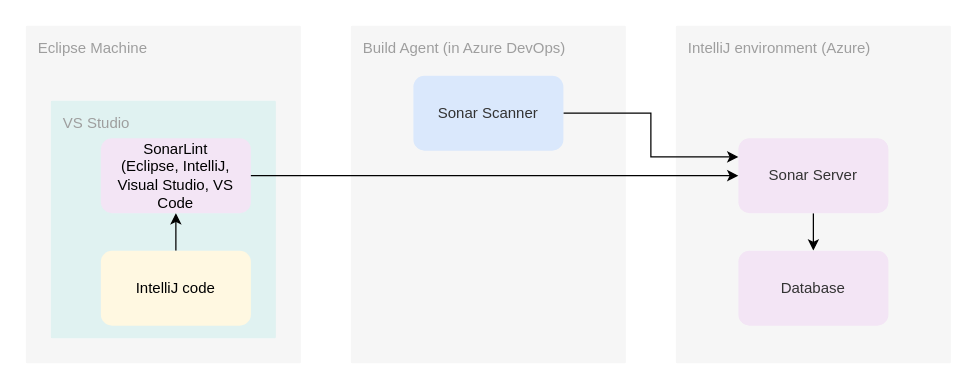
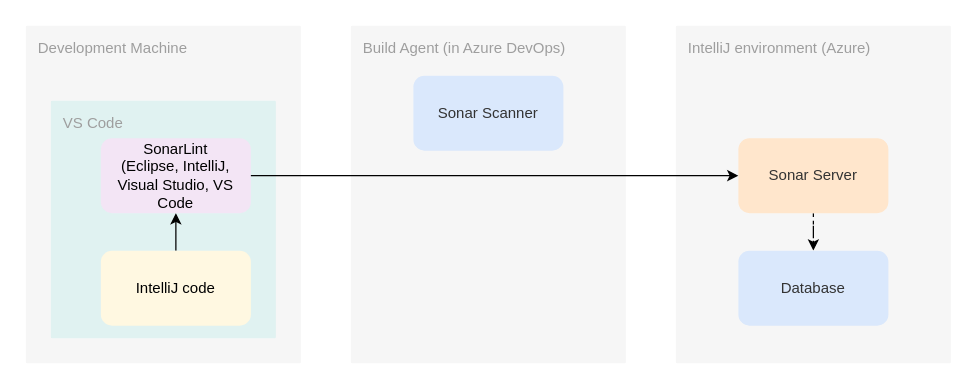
  <mxCell id="0" />
  <mxCell id="1" parent="0" />
- <mxCell id="2" value="Eclipse Machine" style="points=[[0,0,0],[0.25,0,0],[0.5,0,0],[0.75,0,0],[1,0,0],[1,0.25,0],[1,0.5,0],[1,0.75,0],[1,1,0],[0.75,1,0],[0.5,1,0],[0.25,1,0],[0,1,0],[0,0.75,0],[0,0.5,0],[0,0.25,0]];rounded=1;absoluteArcSize=1;arcSize=2;html=1;strokeColor=none;gradientColor=none;shadow=0;dashed=0;fontSize=12;fontColor=#9E9E9E;align=left;verticalAlign=top;spacing=10;spacingTop=-4;fillColor=#F6F6F6;" vertex="1" parent="1"><mxGeometry x="20" y="20" width="220" height="270" as="geometry" /></mxCell>
+ <mxCell id="2" value="Development Machine" style="points=[[0,0,0],[0.25,0,0],[0.5,0,0],[0.75,0,0],[1,0,0],[1,0.25,0],[1,0.5,0],[1,0.75,0],[1,1,0],[0.75,1,0],[0.5,1,0],[0.25,1,0],[0,1,0],[0,0.75,0],[0,0.5,0],[0,0.25,0]];rounded=1;absoluteArcSize=1;arcSize=2;html=1;strokeColor=none;gradientColor=none;shadow=0;dashed=0;fontSize=12;fontColor=#9E9E9E;align=left;verticalAlign=top;spacing=10;spacingTop=-4;fillColor=#F6F6F6;" vertex="1" parent="1"><mxGeometry x="20" y="20" width="220" height="270" as="geometry" /></mxCell>
  <mxCell id="3" value="Build Agent (in Azure DevOps)" style="points=[[0,0,0],[0.25,0,0],[0.5,0,0],[0.75,0,0],[1,0,0],[1,0.25,0],[1,0.5,0],[1,0.75,0],[1,1,0],[0.75,1,0],[0.5,1,0],[0.25,1,0],[0,1,0],[0,0.75,0],[0,0.5,0],[0,0.25,0]];rounded=1;absoluteArcSize=1;arcSize=2;html=1;strokeColor=none;gradientColor=none;shadow=0;dashed=0;fontSize=12;fontColor=#9E9E9E;align=left;verticalAlign=top;spacing=10;spacingTop=-4;fillColor=#F6F6F6;" vertex="1" parent="1"><mxGeometry x="280" y="20" width="220" height="270" as="geometry" /></mxCell>
  <mxCell id="4" value="IntelliJ environment (Azure)" style="points=[[0,0,0],[0.25,0,0],[0.5,0,0],[0.75,0,0],[1,0,0],[1,0.25,0],[1,0.5,0],[1,0.75,0],[1,1,0],[0.75,1,0],[0.5,1,0],[0.25,1,0],[0,1,0],[0,0.75,0],[0,0.5,0],[0,0.25,0]];rounded=1;absoluteArcSize=1;arcSize=2;html=1;strokeColor=none;gradientColor=none;shadow=0;dashed=0;fontSize=12;fontColor=#9E9E9E;align=left;verticalAlign=top;spacing=10;spacingTop=-4;fillColor=#F6F6F6;" vertex="1" parent="1"><mxGeometry x="540" y="20" width="220" height="270" as="geometry" /></mxCell>
- <mxCell id="5" value="" style="edgeStyle=orthogonalEdgeStyle;rounded=0;orthogonalLoop=1;jettySize=auto;html=1;" edge="1" parent="1" source="6" target="9"><mxGeometry relative="1" as="geometry" /></mxCell>
- <mxCell id="6" value="Sonar Server" style="rounded=1;whiteSpace=wrap;html=1;fillColor=#F3E5F5;strokeColor=none;fontColor=#333333;" vertex="1" parent="1"><mxGeometry x="590" y="110" width="120" height="60" as="geometry" /></mxCell>
- <mxCell id="7" style="edgeStyle=orthogonalEdgeStyle;rounded=0;orthogonalLoop=1;jettySize=auto;html=1;entryX=0;entryY=0.25;entryDx=0;entryDy=0;" edge="1" parent="1" source="8" target="6"><mxGeometry relative="1" as="geometry" /></mxCell>
+ <mxCell id="5" value="" style="edgeStyle=orthogonalEdgeStyle;rounded=0;orthogonalLoop=1;jettySize=auto;html=1;dashed=1;" edge="1" parent="1" source="6" target="9"><mxGeometry relative="1" as="geometry" /></mxCell>
+ <mxCell id="6" value="Sonar Server" style="rounded=1;whiteSpace=wrap;html=1;fillColor=#ffe6cc;strokeColor=none;fontColor=#333333;" vertex="1" parent="1"><mxGeometry x="590" y="110" width="120" height="60" as="geometry" /></mxCell>
  <mxCell id="8" value="Sonar Scanner" style="rounded=1;whiteSpace=wrap;html=1;fillColor=#dae8fc;strokeColor=none;fontColor=#333333;" vertex="1" parent="1"><mxGeometry x="330" y="60" width="120" height="60" as="geometry" /></mxCell>
- <mxCell id="9" value="Database" style="rounded=1;whiteSpace=wrap;html=1;fillColor=#F3E5F5;strokeColor=none;fontColor=#333333;" vertex="1" parent="1"><mxGeometry x="590" y="200" width="120" height="60" as="geometry" /></mxCell>
- <mxCell id="10" value="VS Studio" style="points=[[0,0,0],[0.25,0,0],[0.5,0,0],[0.75,0,0],[1,0,0],[1,0.25,0],[1,0.5,0],[1,0.75,0],[1,1,0],[0.75,1,0],[0.5,1,0],[0.25,1,0],[0,1,0],[0,0.75,0],[0,0.5,0],[0,0.25,0]];rounded=1;absoluteArcSize=1;arcSize=2;html=1;strokeColor=none;gradientColor=none;shadow=0;dashed=0;fontSize=12;fontColor=#9E9E9E;align=left;verticalAlign=top;spacing=10;spacingTop=-4;fillColor=#E0F2F1;" vertex="1" parent="1"><mxGeometry x="40" y="80" width="180" height="190" as="geometry" /></mxCell>
+ <mxCell id="9" value="Database" style="rounded=1;whiteSpace=wrap;html=1;fillColor=#dae8fc;strokeColor=none;fontColor=#333333;" vertex="1" parent="1"><mxGeometry x="590" y="200" width="120" height="60" as="geometry" /></mxCell>
+ <mxCell id="10" value="VS Code" style="points=[[0,0,0],[0.25,0,0],[0.5,0,0],[0.75,0,0],[1,0,0],[1,0.25,0],[1,0.5,0],[1,0.75,0],[1,1,0],[0.75,1,0],[0.5,1,0],[0.25,1,0],[0,1,0],[0,0.75,0],[0,0.5,0],[0,0.25,0]];rounded=1;absoluteArcSize=1;arcSize=2;html=1;strokeColor=none;gradientColor=none;shadow=0;dashed=0;fontSize=12;fontColor=#9E9E9E;align=left;verticalAlign=top;spacing=10;spacingTop=-4;fillColor=#E0F2F1;" vertex="1" parent="1"><mxGeometry x="40" y="80" width="180" height="190" as="geometry" /></mxCell>
  <mxCell id="11" value="&lt;span style=&quot;color: rgb(0 , 0 , 0)&quot;&gt;SonarLint&lt;/span&gt;&lt;br style=&quot;color: rgb(0 , 0 , 0)&quot;&gt;&lt;span style=&quot;color: rgb(0 , 0 , 0)&quot;&gt;(Eclipse, IntelliJ, Visual Studio, VS Code&lt;/span&gt;" style="rounded=1;whiteSpace=wrap;html=1;fillColor=#F3E5F5;strokeColor=none;fontColor=#333333;" vertex="1" parent="1"><mxGeometry x="80" y="110" width="120" height="60" as="geometry" /></mxCell>
  <mxCell id="12" style="edgeStyle=orthogonalEdgeStyle;rounded=0;orthogonalLoop=1;jettySize=auto;html=1;entryX=0;entryY=0.5;entryDx=0;entryDy=0;exitX=1;exitY=0.5;exitDx=0;exitDy=0;" edge="1" parent="1" source="11" target="6"><mxGeometry relative="1" as="geometry" /></mxCell>
  <mxCell id="13" value="" style="edgeStyle=orthogonalEdgeStyle;rounded=0;orthogonalLoop=1;jettySize=auto;html=1;" edge="1" parent="1" source="14" target="11"><mxGeometry relative="1" as="geometry" /></mxCell>
  <mxCell id="14" value="&lt;font color=&quot;#000000&quot;&gt;IntelliJ code&lt;/font&gt;" style="rounded=1;whiteSpace=wrap;html=1;fillColor=#FFF8E1;strokeColor=none;fontColor=#333333;" vertex="1" parent="1"><mxGeometry x="80" y="200" width="120" height="60" as="geometry" /></mxCell>
